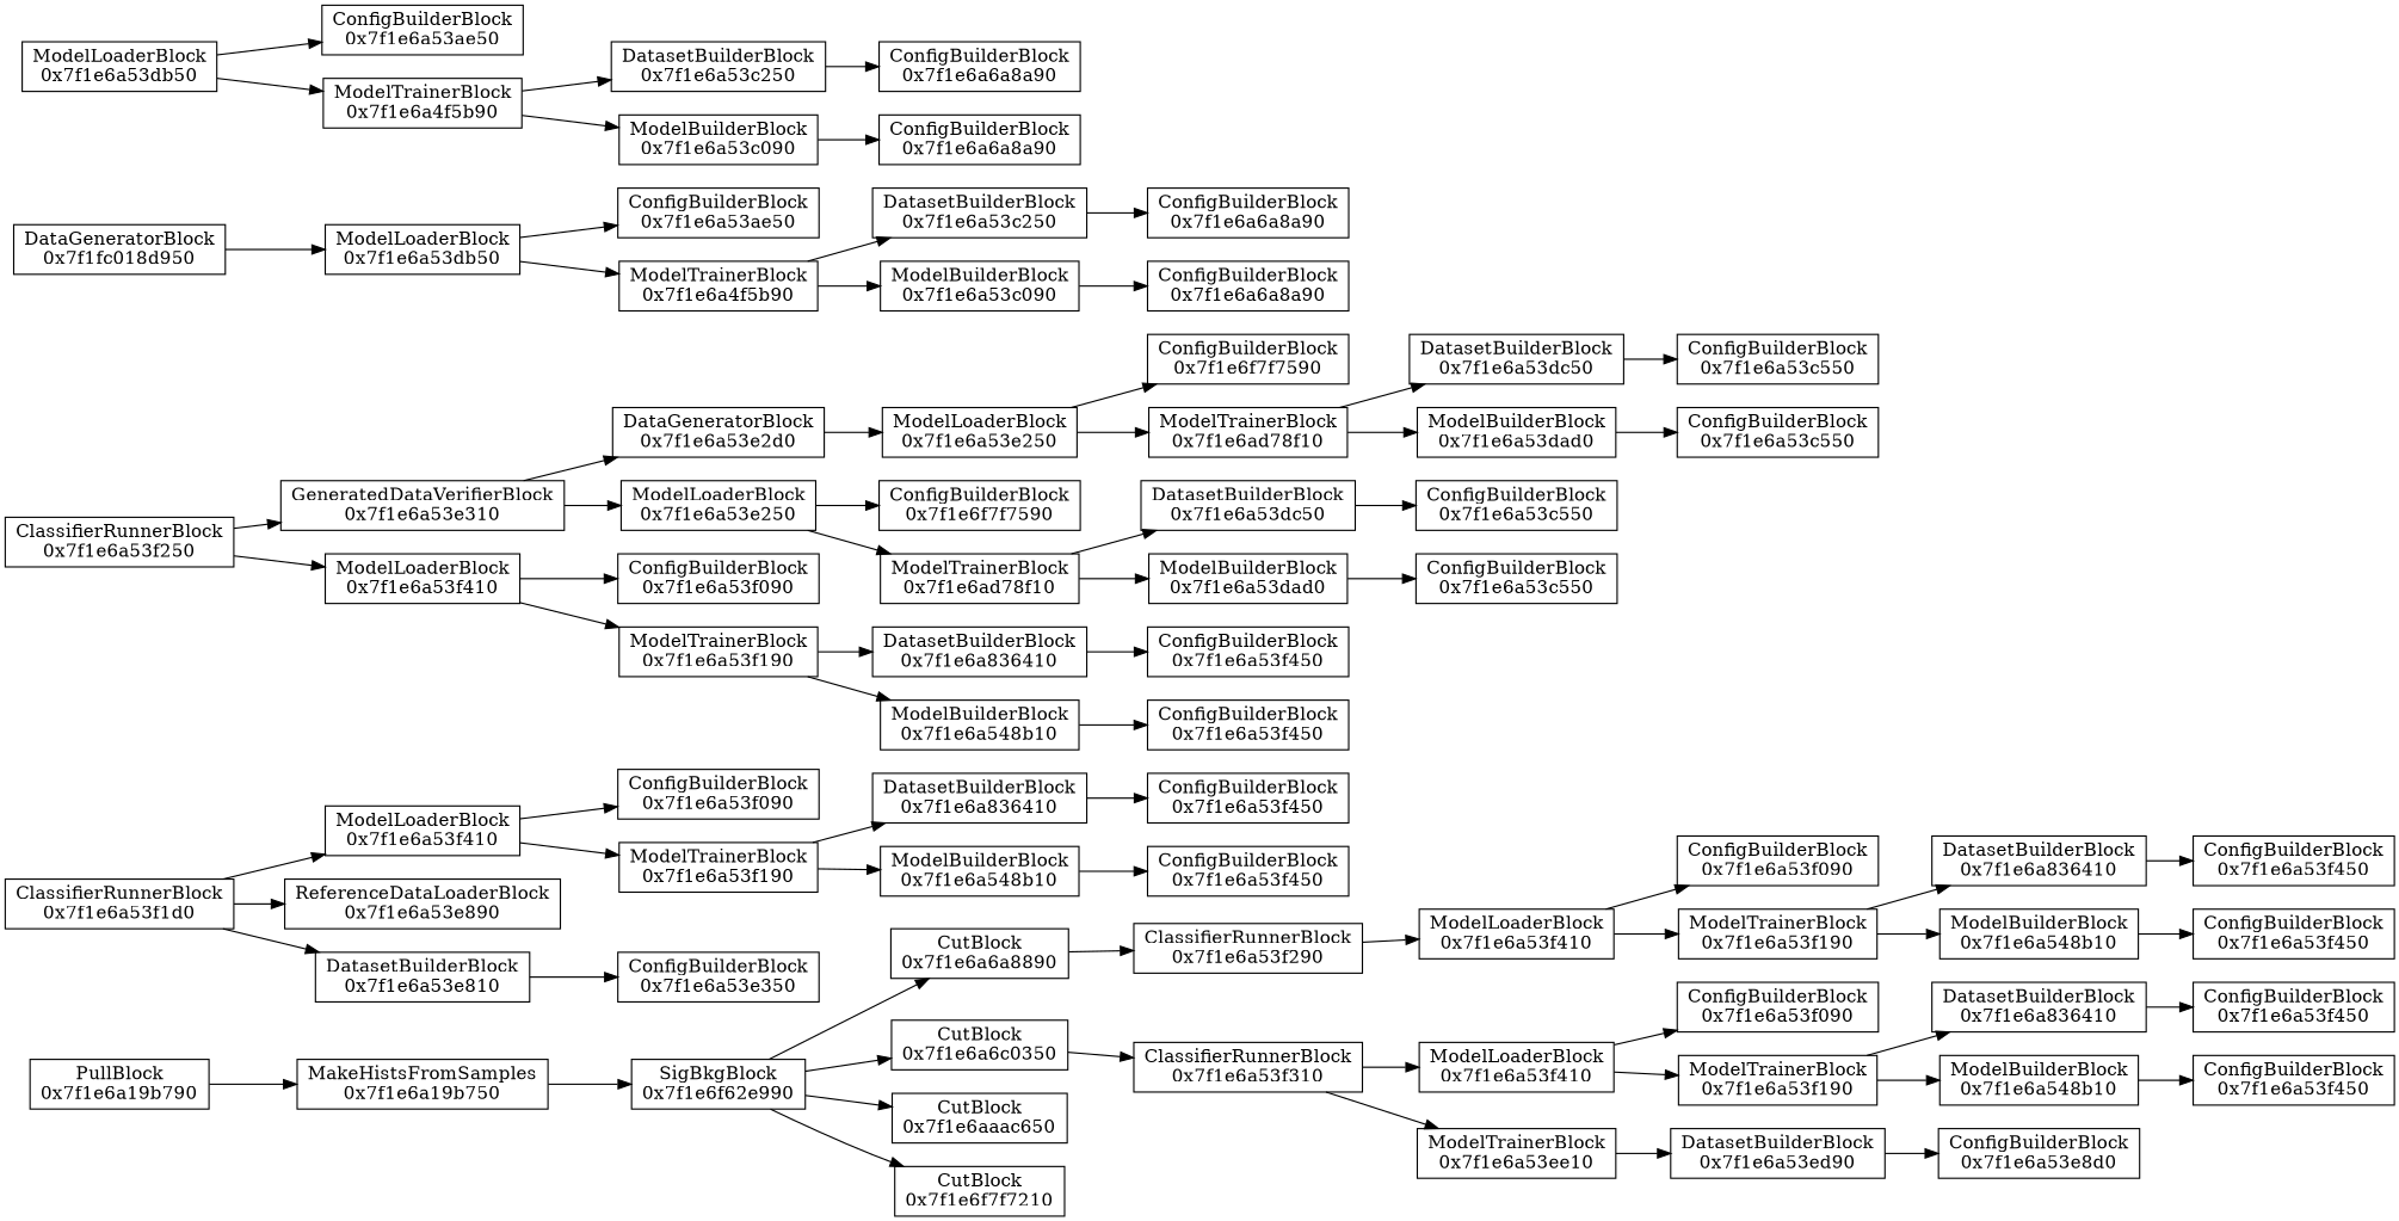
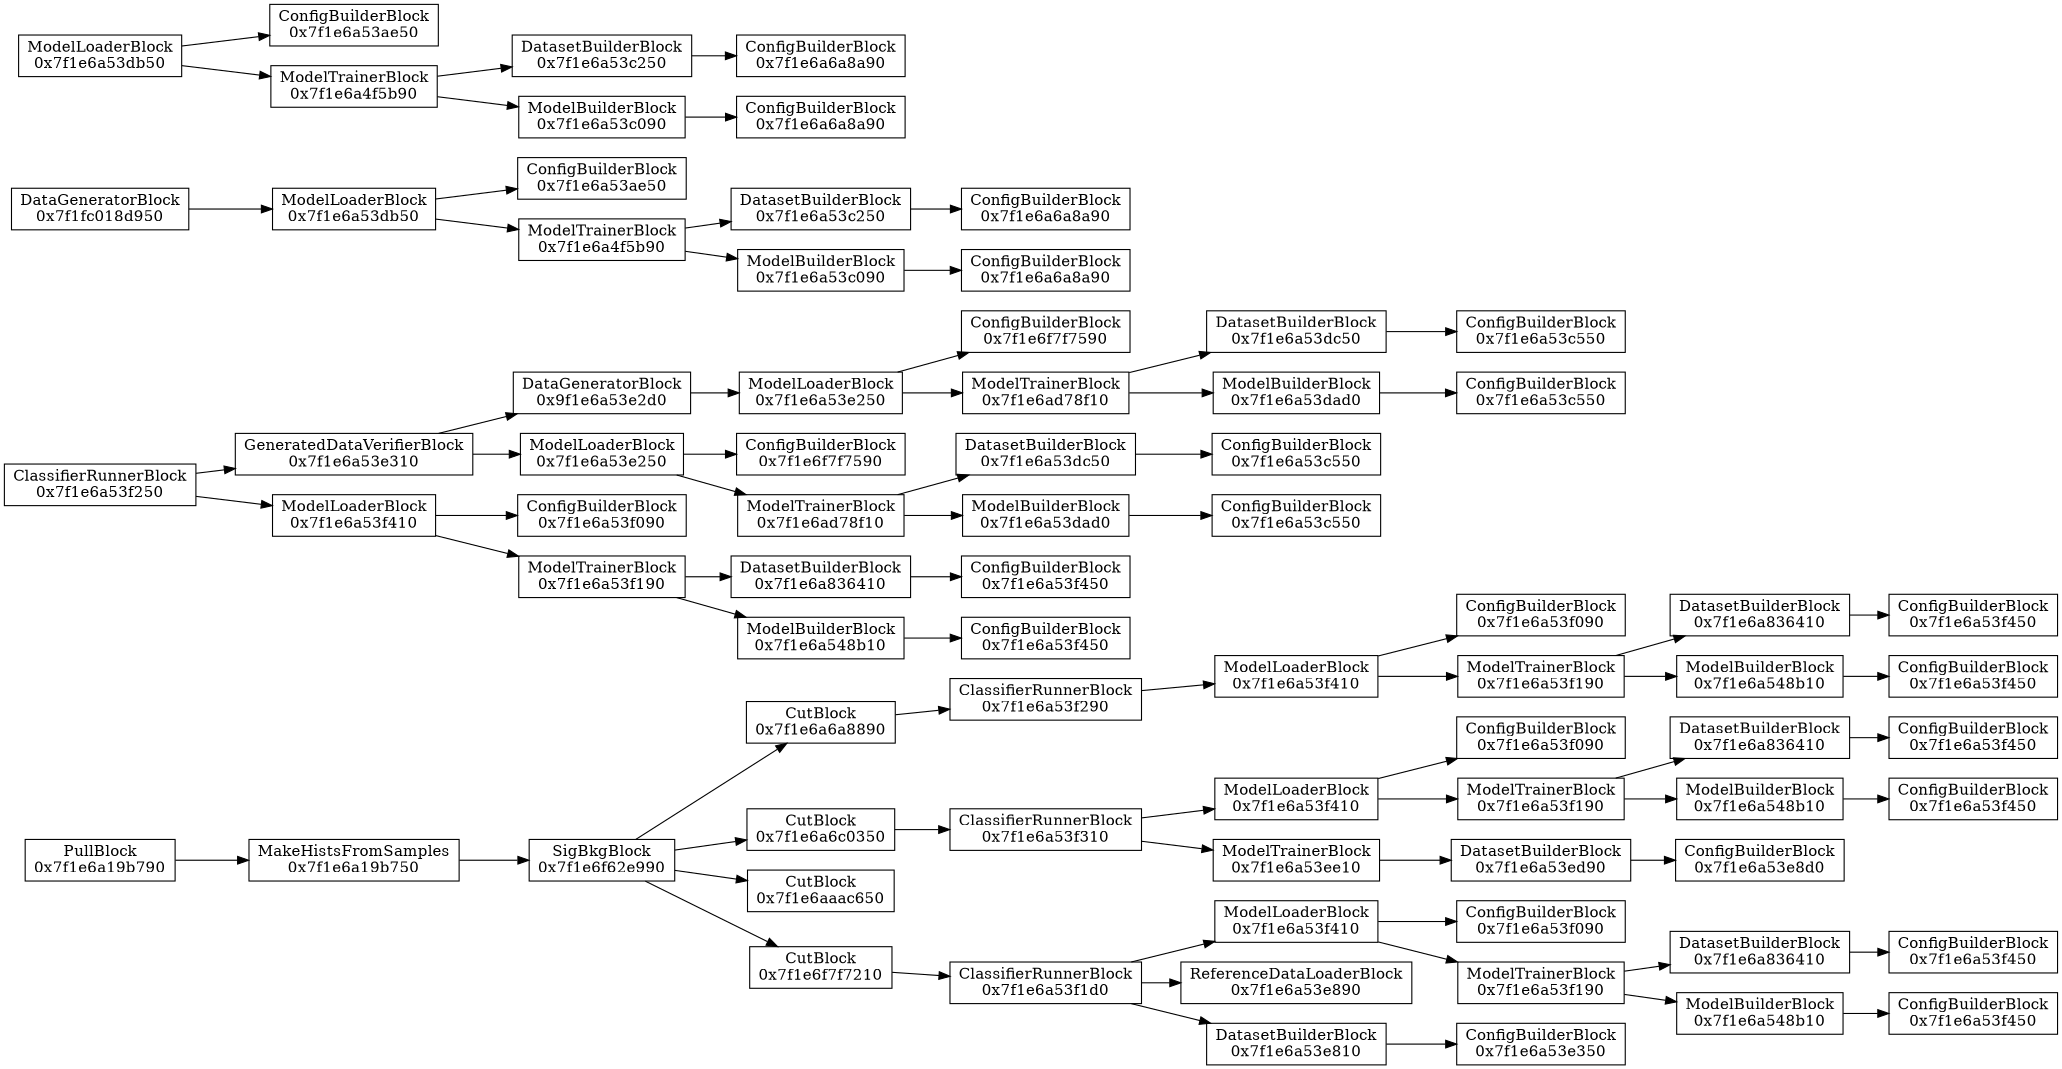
  digraph {
    rankdir=LR
    node [shape=box]
    n1 [label="PullBlock\n0x7f1e6a19b790"]
    n2 [label="MakeHistsFromSamples\n0x7f1e6a19b750"]
    n3 [label="SigBkgBlock\n0x7f1e6f62e990"]
    n4 [label="CutBlock\n0x7f1e6a6a8890"]
    n5 [label="CutBlock\n0x7f1e6a6c0350"]
    n6 [label="CutBlock\n0x7f1e6aaac650"]
    n7 [label="CutBlock\n0x7f1e6f7f7210"]
    n8 [label="ClassifierRunnerBlock\n0x7f1e6a53f290"]
    n9 [label="ClassifierRunnerBlock\n0x7f1e6a53f310"]
    n10 [label="ClassifierRunnerBlock\n0x7f1e6a53f1d0"]
    n11 [label="ModelLoaderBlock\n0x7f1e6a53f410"]
    n12 [label="ModelLoaderBlock\n0x7f1e6a53f410"]
    n13 [label="ModelTrainerBlock\n0x7f1e6a53ee10"]
    n14 [label="ClassifierRunnerBlock\n0x7f1e6a53f250"]
    n15 [label="GeneratedDataVerifierBlock\n0x7f1e6a53e310"]
    n16 [label="ModelLoaderBlock\n0x7f1e6a53f410"]
    n17 [label="ModelLoaderBlock\n0x7f1e6a53f410"]
    n18 [label="ReferenceDataLoaderBlock\n0x7f1e6a53e890"]
    n19 [label="DatasetBuilderBlock\n0x7f1e6a53e810"]
    n20 [label="ConfigBuilderBlock\n0x7f1e6a53f090"]
    n21 [label="ModelTrainerBlock\n0x7f1e6a53f190"]
    n22 [label="ConfigBuilderBlock\n0x7f1e6a53f090"]
    n23 [label="ModelTrainerBlock\n0x7f1e6a53f190"]
    n24 [label="DatasetBuilderBlock\n0x7f1e6a53ed90"]
-   n25 [label="DataGeneratorBlock\n0x7f1e6a53e2d0"]
+   n25 [label="DataGeneratorBlock\n0x9f1e6a53e2d0"]
    n26 [label="ModelLoaderBlock\n0x7f1e6a53e250"]
    n27 [label="ConfigBuilderBlock\n0x7f1e6a53f090"]
    n28 [label="ModelTrainerBlock\n0x7f1e6a53f190"]
    n29 [label="ConfigBuilderBlock\n0x7f1e6a53f090"]
    n30 [label="ModelTrainerBlock\n0x7f1e6a53f190"]
    n31 [label="DataGeneratorBlock\n0x7f1fc018d950"]
    n32 [label="ModelLoaderBlock\n0x7f1e6a53db50"]
    n33 [label="ModelLoaderBlock\n0x7f1e6a53db50"]
    n34 [label="ConfigBuilderBlock\n0x7f1e6a53ae50"]
    n35 [label="ModelTrainerBlock\n0x7f1e6a4f5b90"]
    n36 [label="DatasetBuilderBlock\n0x7f1e6a836410"]
    n37 [label="ModelBuilderBlock\n0x7f1e6a548b10"]
    n38 [label="DatasetBuilderBlock\n0x7f1e6a836410"]
    n39 [label="ModelBuilderBlock\n0x7f1e6a548b10"]
    n40 [label="ConfigBuilderBlock\n0x7f1e6a53e8d0"]
    n41 [label="ModelLoaderBlock\n0x7f1e6a53e250"]
    n42 [label="ConfigBuilderBlock\n0x7f1e6f7f7590"]
    n43 [label="ModelTrainerBlock\n0x7f1e6ad78f10"]
    n44 [label="DatasetBuilderBlock\n0x7f1e6a836410"]
    n45 [label="ModelBuilderBlock\n0x7f1e6a548b10"]
    n46 [label="DatasetBuilderBlock\n0x7f1e6a836410"]
    n47 [label="ModelBuilderBlock\n0x7f1e6a548b10"]
    n48 [label="ConfigBuilderBlock\n0x7f1e6a53e350"]
    n49 [label="ConfigBuilderBlock\n0x7f1e6a53ae50"]
    n50 [label="ModelTrainerBlock\n0x7f1e6a4f5b90"]
    n51 [label="DatasetBuilderBlock\n0x7f1e6a53c250"]
    n52 [label="ModelBuilderBlock\n0x7f1e6a53c090"]
    n53 [label="ConfigBuilderBlock\n0x7f1e6a53f450"]
    n54 [label="ConfigBuilderBlock\n0x7f1e6a53f450"]
    n55 [label="ConfigBuilderBlock\n0x7f1e6a53f450"]
    n56 [label="ConfigBuilderBlock\n0x7f1e6a53f450"]
    n57 [label="ConfigBuilderBlock\n0x7f1e6f7f7590"]
    n58 [label="ModelTrainerBlock\n0x7f1e6ad78f10"]
    n59 [label="DatasetBuilderBlock\n0x7f1e6a53dc50"]
    n60 [label="ModelBuilderBlock\n0x7f1e6a53dad0"]
    n61 [label="ConfigBuilderBlock\n0x7f1e6a53f450"]
    n62 [label="ConfigBuilderBlock\n0x7f1e6a53f450"]
    n63 [label="ConfigBuilderBlock\n0x7f1e6a53f450"]
    n64 [label="ConfigBuilderBlock\n0x7f1e6a53f450"]
    n65 [label="DatasetBuilderBlock\n0x7f1e6a53c250"]
    n66 [label="ModelBuilderBlock\n0x7f1e6a53c090"]
    n67 [label="ConfigBuilderBlock\n0x7f1e6a6a8a90"]
    n68 [label="ConfigBuilderBlock\n0x7f1e6a6a8a90"]
    n69 [label="DatasetBuilderBlock\n0x7f1e6a53dc50"]
    n70 [label="ModelBuilderBlock\n0x7f1e6a53dad0"]
    n71 [label="ConfigBuilderBlock\n0x7f1e6a53c550"]
    n72 [label="ConfigBuilderBlock\n0x7f1e6a53c550"]
    n73 [label="ConfigBuilderBlock\n0x7f1e6a6a8a90"]
    n74 [label="ConfigBuilderBlock\n0x7f1e6a6a8a90"]
    n75 [label="ConfigBuilderBlock\n0x7f1e6a53c550"]
    n76 [label="ConfigBuilderBlock\n0x7f1e6a53c550"]
    n1 -> n2
    n2 -> n3
    n3 -> n4
    n3 -> n5
    n3 -> n6
    n3 -> n7
    n4 -> n8
    n5 -> n9
+   n7 -> n10
    n8 -> n11
    n9 -> n12
    n9 -> n13
    n10 -> n17
    n10 -> n18
    n10 -> n19
    n11 -> n20
    n11 -> n21
    n12 -> n22
    n12 -> n23
    n13 -> n24
    n14 -> n15
    n14 -> n16
    n15 -> n25
    n15 -> n26
    n16 -> n27
    n16 -> n28
    n17 -> n29
    n17 -> n30
    n19 -> n48
    n21 -> n36
    n21 -> n37
    n23 -> n38
    n23 -> n39
    n24 -> n40
    n25 -> n41
    n26 -> n42
    n26 -> n43
    n28 -> n44
    n28 -> n45
    n30 -> n46
    n30 -> n47
    n31 -> n32
    n32 -> n49
    n32 -> n50
    n33 -> n34
    n33 -> n35
    n35 -> n51
    n35 -> n52
    n36 -> n53
    n37 -> n54
    n38 -> n55
    n39 -> n56
    n41 -> n57
    n41 -> n58
    n43 -> n59
    n43 -> n60
    n44 -> n61
    n45 -> n62
    n46 -> n63
    n47 -> n64
    n50 -> n65
    n50 -> n66
    n51 -> n67
    n52 -> n68
    n58 -> n69
    n58 -> n70
    n59 -> n71
    n60 -> n72
    n65 -> n73
    n66 -> n74
    n69 -> n75
    n70 -> n76
  }
